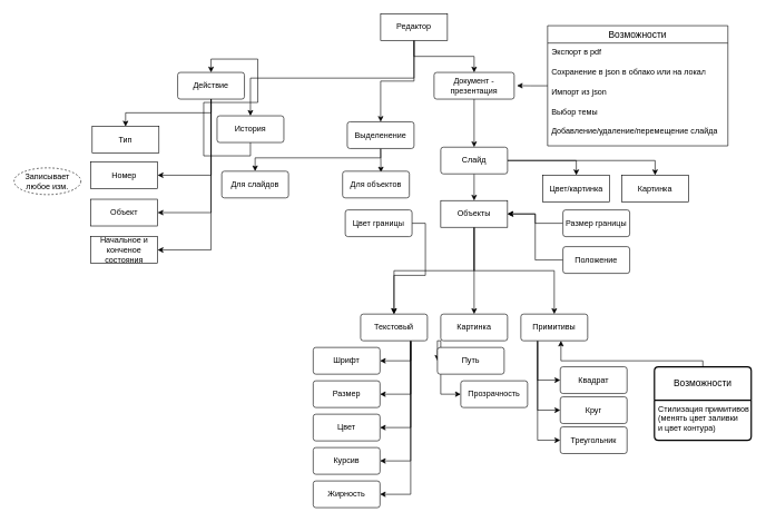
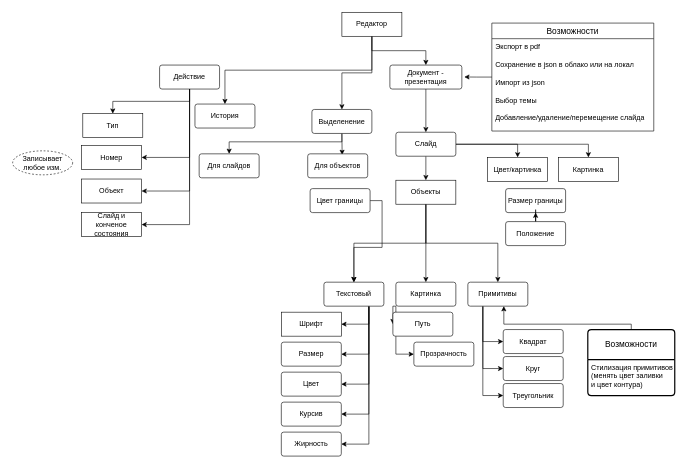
  <mxCell id="0" />
  <mxCell id="1" parent="0" />
  <mxCell id="2" style="edgeStyle=orthogonalEdgeStyle;rounded=0;orthogonalLoop=1;jettySize=auto;html=1;" parent="1" source="3" target="7" edge="1"><mxGeometry relative="1" as="geometry" /></mxCell>
  <mxCell id="3" value="Документ - презентация" style="rounded=1;arcSize=10;whiteSpace=wrap;html=1;align=center;" parent="1" vertex="1"><mxGeometry x="649" y="108" width="120" height="40" as="geometry" /></mxCell>
  <mxCell id="4" value="" style="edgeStyle=orthogonalEdgeStyle;rounded=0;orthogonalLoop=1;jettySize=auto;html=1;" parent="1" source="7" target="11" edge="1"><mxGeometry relative="1" as="geometry" /></mxCell>
  <mxCell id="5" style="edgeStyle=orthogonalEdgeStyle;rounded=0;orthogonalLoop=1;jettySize=auto;html=1;exitX=1;exitY=0.5;exitDx=0;exitDy=0;entryX=0.5;entryY=0;entryDx=0;entryDy=0;" edge="1" parent="1" source="7" target="64"><mxGeometry relative="1" as="geometry" /></mxCell>
  <mxCell id="6" style="edgeStyle=orthogonalEdgeStyle;rounded=0;orthogonalLoop=1;jettySize=auto;html=1;exitX=1;exitY=0.5;exitDx=0;exitDy=0;entryX=0.5;entryY=0;entryDx=0;entryDy=0;" edge="1" parent="1" source="7" target="65"><mxGeometry relative="1" as="geometry" /></mxCell>
  <mxCell id="7" value="Слайд" style="rounded=1;arcSize=10;whiteSpace=wrap;html=1;align=center;" parent="1" vertex="1"><mxGeometry x="659" y="220" width="100" height="40" as="geometry" /></mxCell>
  <mxCell id="8" style="edgeStyle=orthogonalEdgeStyle;rounded=0;orthogonalLoop=1;jettySize=auto;html=1;exitX=0.5;exitY=1;exitDx=0;exitDy=0;entryX=0.5;entryY=0;entryDx=0;entryDy=0;" parent="1" source="11" target="17" edge="1"><mxGeometry relative="1" as="geometry" /></mxCell>
  <mxCell id="9" style="edgeStyle=orthogonalEdgeStyle;rounded=0;orthogonalLoop=1;jettySize=auto;html=1;exitX=0.5;exitY=1;exitDx=0;exitDy=0;entryX=0.5;entryY=0;entryDx=0;entryDy=0;" parent="1" source="11" target="20" edge="1"><mxGeometry relative="1" as="geometry" /></mxCell>
  <mxCell id="10" style="edgeStyle=orthogonalEdgeStyle;rounded=0;orthogonalLoop=1;jettySize=auto;html=1;exitX=0.5;exitY=1;exitDx=0;exitDy=0;entryX=0.5;entryY=0;entryDx=0;entryDy=0;" parent="1" source="11" target="24" edge="1"><mxGeometry relative="1" as="geometry" /></mxCell>
  <mxCell id="11" value="Объекты" style="whiteSpace=wrap;html=1;align=center;" parent="1" vertex="1"><mxGeometry x="659" y="300" width="100" height="40" as="geometry" /></mxCell>
  <mxCell id="12" style="edgeStyle=orthogonalEdgeStyle;rounded=0;orthogonalLoop=1;jettySize=auto;html=1;exitX=0.75;exitY=1;exitDx=0;exitDy=0;entryX=1;entryY=0.5;entryDx=0;entryDy=0;" edge="1" parent="1" source="17" target="47"><mxGeometry relative="1" as="geometry" /></mxCell>
  <mxCell id="13" style="edgeStyle=orthogonalEdgeStyle;rounded=0;orthogonalLoop=1;jettySize=auto;html=1;exitX=0.75;exitY=1;exitDx=0;exitDy=0;entryX=1;entryY=0.5;entryDx=0;entryDy=0;" edge="1" parent="1" source="17" target="48"><mxGeometry relative="1" as="geometry" /></mxCell>
  <mxCell id="14" style="edgeStyle=orthogonalEdgeStyle;rounded=0;orthogonalLoop=1;jettySize=auto;html=1;exitX=0.75;exitY=1;exitDx=0;exitDy=0;entryX=1;entryY=0.5;entryDx=0;entryDy=0;" edge="1" parent="1" source="17" target="49"><mxGeometry relative="1" as="geometry" /></mxCell>
  <mxCell id="15" style="edgeStyle=orthogonalEdgeStyle;rounded=0;orthogonalLoop=1;jettySize=auto;html=1;exitX=0.75;exitY=1;exitDx=0;exitDy=0;entryX=1;entryY=0.5;entryDx=0;entryDy=0;" edge="1" parent="1" source="17" target="50"><mxGeometry relative="1" as="geometry" /></mxCell>
  <mxCell id="16" style="edgeStyle=orthogonalEdgeStyle;rounded=0;orthogonalLoop=1;jettySize=auto;html=1;exitX=0.75;exitY=1;exitDx=0;exitDy=0;entryX=1;entryY=0.5;entryDx=0;entryDy=0;" edge="1" parent="1" source="17" target="51"><mxGeometry relative="1" as="geometry" /></mxCell>
  <mxCell id="17" value="Текстовый" style="rounded=1;arcSize=10;whiteSpace=wrap;html=1;align=center;" parent="1" vertex="1"><mxGeometry x="539" y="470" width="100" height="40" as="geometry" /></mxCell>
  <mxCell id="18" style="edgeStyle=orthogonalEdgeStyle;rounded=0;orthogonalLoop=1;jettySize=auto;html=1;exitX=0;exitY=1;exitDx=0;exitDy=0;entryX=0;entryY=0.5;entryDx=0;entryDy=0;" edge="1" parent="1" source="20" target="52"><mxGeometry relative="1" as="geometry" /></mxCell>
  <mxCell id="19" style="edgeStyle=orthogonalEdgeStyle;rounded=0;orthogonalLoop=1;jettySize=auto;html=1;exitX=0;exitY=1;exitDx=0;exitDy=0;entryX=0;entryY=0.5;entryDx=0;entryDy=0;" edge="1" parent="1" source="20" target="53"><mxGeometry relative="1" as="geometry" /></mxCell>
  <mxCell id="20" value="Картинка" style="rounded=1;arcSize=10;whiteSpace=wrap;html=1;align=center;" parent="1" vertex="1"><mxGeometry x="659" y="470" width="100" height="40" as="geometry" /></mxCell>
  <mxCell id="21" style="edgeStyle=orthogonalEdgeStyle;rounded=0;orthogonalLoop=1;jettySize=auto;html=1;exitX=0.25;exitY=1;exitDx=0;exitDy=0;entryX=0;entryY=0.5;entryDx=0;entryDy=0;" edge="1" parent="1" source="24" target="44"><mxGeometry relative="1" as="geometry" /></mxCell>
  <mxCell id="22" style="edgeStyle=orthogonalEdgeStyle;rounded=0;orthogonalLoop=1;jettySize=auto;html=1;exitX=0.25;exitY=1;exitDx=0;exitDy=0;entryX=0;entryY=0.5;entryDx=0;entryDy=0;" edge="1" parent="1" source="24" target="45"><mxGeometry relative="1" as="geometry" /></mxCell>
  <mxCell id="23" style="edgeStyle=orthogonalEdgeStyle;rounded=0;orthogonalLoop=1;jettySize=auto;html=1;exitX=0.25;exitY=1;exitDx=0;exitDy=0;entryX=0;entryY=0.5;entryDx=0;entryDy=0;" edge="1" parent="1" source="24" target="46"><mxGeometry relative="1" as="geometry" /></mxCell>
  <mxCell id="24" value="Примитивы" style="rounded=1;arcSize=10;whiteSpace=wrap;html=1;align=center;" parent="1" vertex="1"><mxGeometry x="779" y="470" width="100" height="40" as="geometry" /></mxCell>
  <mxCell id="25" style="edgeStyle=orthogonalEdgeStyle;rounded=0;orthogonalLoop=1;jettySize=auto;html=1;entryX=1.034;entryY=0.496;entryDx=0;entryDy=0;entryPerimeter=0;" parent="1" source="26" target="3" edge="1"><mxGeometry relative="1" as="geometry" /></mxCell>
  <mxCell id="26" value="Возможности" style="swimlane;fontStyle=0;childLayout=stackLayout;horizontal=1;startSize=26;horizontalStack=0;resizeParent=1;resizeParentMax=0;resizeLast=0;collapsible=1;marginBottom=0;align=center;fontSize=14;" parent="1" vertex="1"><mxGeometry x="819" y="38" width="270" height="180" as="geometry" /></mxCell>
  <mxCell id="27" value="Экспорт в pdf" style="text;strokeColor=none;fillColor=none;spacingLeft=4;spacingRight=4;overflow=hidden;rotatable=0;points=[[0,0.5],[1,0.5]];portConstraint=eastwest;fontSize=12;whiteSpace=wrap;html=1;" parent="26" vertex="1"><mxGeometry y="26" width="270" height="30" as="geometry" /></mxCell>
  <mxCell id="28" value="Сохранение в json в облако или на локал" style="text;strokeColor=none;fillColor=none;spacingLeft=4;spacingRight=4;overflow=hidden;rotatable=0;points=[[0,0.5],[1,0.5]];portConstraint=eastwest;fontSize=12;whiteSpace=wrap;html=1;" parent="26" vertex="1"><mxGeometry y="56" width="270" height="30" as="geometry" /></mxCell>
  <mxCell id="29" value="Импорт из json&lt;br&gt;&lt;br&gt;Выбор темы&lt;br&gt;&lt;br&gt;Добавление/удаление/перемещение слайда" style="text;strokeColor=none;fillColor=none;spacingLeft=4;spacingRight=4;overflow=hidden;rotatable=0;points=[[0,0.5],[1,0.5]];portConstraint=eastwest;fontSize=12;whiteSpace=wrap;html=1;" parent="26" vertex="1"><mxGeometry y="86" width="270" height="94" as="geometry" /></mxCell>
  <mxCell id="30" style="edgeStyle=orthogonalEdgeStyle;rounded=0;orthogonalLoop=1;jettySize=auto;html=1;" edge="1" parent="1" source="31"><mxGeometry relative="1" as="geometry"><mxPoint x="839" y="510" as="targetPoint" /><Array as="points"><mxPoint x="1052" y="540" /><mxPoint x="839" y="540" /><mxPoint x="839" y="510" /></Array></mxGeometry></mxCell>
  <mxCell id="31" value="Возможности" style="swimlane;childLayout=stackLayout;horizontal=1;startSize=50;horizontalStack=0;rounded=1;fontSize=14;fontStyle=0;strokeWidth=2;resizeParent=0;resizeLast=1;shadow=0;dashed=0;align=center;arcSize=4;whiteSpace=wrap;html=1;" parent="1" vertex="1"><mxGeometry x="979" y="549" width="145" height="110" as="geometry" /></mxCell>
  <mxCell id="32" value="Стилизация примитивов&lt;br&gt;(менять цвет заливки &lt;br&gt;и цвет контура)&lt;br&gt;" style="align=left;strokeColor=none;fillColor=none;spacingLeft=4;fontSize=12;verticalAlign=top;resizable=0;rotatable=0;part=1;html=1;" parent="31" vertex="1"><mxGeometry y="50" width="145" height="60" as="geometry" /></mxCell>
  <mxCell id="33" style="edgeStyle=orthogonalEdgeStyle;rounded=0;orthogonalLoop=1;jettySize=auto;html=1;exitX=0.5;exitY=1;exitDx=0;exitDy=0;entryX=0.5;entryY=0;entryDx=0;entryDy=0;" edge="1" parent="1" source="36" target="3"><mxGeometry relative="1" as="geometry" /></mxCell>
  <mxCell id="34" style="edgeStyle=orthogonalEdgeStyle;rounded=0;orthogonalLoop=1;jettySize=auto;html=1;exitX=0.5;exitY=1;exitDx=0;exitDy=0;entryX=0.5;entryY=0;entryDx=0;entryDy=0;" edge="1" parent="1" source="36" target="38"><mxGeometry relative="1" as="geometry" /></mxCell>
  <mxCell id="35" style="edgeStyle=orthogonalEdgeStyle;rounded=0;orthogonalLoop=1;jettySize=auto;html=1;exitX=0.5;exitY=1;exitDx=0;exitDy=0;" edge="1" parent="1" source="36" target="56"><mxGeometry relative="1" as="geometry" /></mxCell>
  <mxCell id="36" value="Редактор" style="whiteSpace=wrap;html=1;align=center;" vertex="1" parent="1"><mxGeometry x="569" y="20" width="100" height="40" as="geometry" /></mxCell>
- <mxCell id="37" style="edgeStyle=orthogonalEdgeStyle;rounded=0;orthogonalLoop=1;jettySize=auto;html=1;exitX=0.5;exitY=1;exitDx=0;exitDy=0;entryX=0.5;entryY=0;entryDx=0;entryDy=0;" edge="1" parent="1" source="38" target="43"><mxGeometry relative="1" as="geometry" /></mxCell>
  <mxCell id="38" value="История" style="rounded=1;arcSize=10;whiteSpace=wrap;html=1;align=center;" vertex="1" parent="1"><mxGeometry x="324" y="173" width="100" height="40" as="geometry" /></mxCell>
  <mxCell id="39" style="edgeStyle=orthogonalEdgeStyle;rounded=0;orthogonalLoop=1;jettySize=auto;html=1;exitX=0.5;exitY=1;exitDx=0;exitDy=0;" edge="1" parent="1" source="43" target="62"><mxGeometry relative="1" as="geometry" /></mxCell>
  <mxCell id="40" style="edgeStyle=orthogonalEdgeStyle;rounded=0;orthogonalLoop=1;jettySize=auto;html=1;exitX=0.5;exitY=1;exitDx=0;exitDy=0;entryX=1;entryY=0.5;entryDx=0;entryDy=0;" edge="1" parent="1" source="43" target="60"><mxGeometry relative="1" as="geometry" /></mxCell>
  <mxCell id="41" style="edgeStyle=orthogonalEdgeStyle;rounded=0;orthogonalLoop=1;jettySize=auto;html=1;exitX=0.5;exitY=1;exitDx=0;exitDy=0;entryX=1;entryY=0.5;entryDx=0;entryDy=0;" edge="1" parent="1" source="43" target="61"><mxGeometry relative="1" as="geometry" /></mxCell>
  <mxCell id="42" style="edgeStyle=orthogonalEdgeStyle;rounded=0;orthogonalLoop=1;jettySize=auto;html=1;exitX=0.5;exitY=1;exitDx=0;exitDy=0;entryX=1;entryY=0.5;entryDx=0;entryDy=0;" edge="1" parent="1" source="43" target="63"><mxGeometry relative="1" as="geometry" /></mxCell>
  <mxCell id="43" value="Действие" style="rounded=1;arcSize=10;whiteSpace=wrap;html=1;align=center;" vertex="1" parent="1"><mxGeometry x="265" y="108" width="100" height="40" as="geometry" /></mxCell>
  <mxCell id="44" value="Квадрат" style="rounded=1;arcSize=10;whiteSpace=wrap;html=1;align=center;" vertex="1" parent="1"><mxGeometry x="838" y="549" width="100" height="40" as="geometry" /></mxCell>
  <mxCell id="45" value="Круг" style="rounded=1;arcSize=10;whiteSpace=wrap;html=1;align=center;" vertex="1" parent="1"><mxGeometry x="838" y="594" width="100" height="40" as="geometry" /></mxCell>
  <mxCell id="46" value="Треугольник" style="rounded=1;arcSize=10;whiteSpace=wrap;html=1;align=center;" vertex="1" parent="1"><mxGeometry x="838" y="639" width="100" height="40" as="geometry" /></mxCell>
- <mxCell id="47" value="Шрифт" style="rounded=1;arcSize=10;whiteSpace=wrap;html=1;align=center;" vertex="1" parent="1"><mxGeometry x="468" y="520" width="100" height="40" as="geometry" /></mxCell>
+ <mxCell id="47" value="Шрифт" style="arcSize=10;whiteSpace=wrap;html=1;align=center;rounded=0;" vertex="1" parent="1"><mxGeometry x="468" y="520" width="100" height="40" as="geometry" /></mxCell>
  <mxCell id="48" value="Размер" style="rounded=1;arcSize=10;whiteSpace=wrap;html=1;align=center;" vertex="1" parent="1"><mxGeometry x="468" y="570" width="100" height="40" as="geometry" /></mxCell>
  <mxCell id="49" value="Цвет" style="rounded=1;arcSize=10;whiteSpace=wrap;html=1;align=center;" vertex="1" parent="1"><mxGeometry x="468" y="620" width="100" height="40" as="geometry" /></mxCell>
  <mxCell id="50" value="Курсив" style="rounded=1;arcSize=10;whiteSpace=wrap;html=1;align=center;" vertex="1" parent="1"><mxGeometry x="468" y="670" width="100" height="40" as="geometry" /></mxCell>
  <mxCell id="51" value="Жирность" style="rounded=1;arcSize=10;whiteSpace=wrap;html=1;align=center;" vertex="1" parent="1"><mxGeometry x="468" y="720" width="100" height="40" as="geometry" /></mxCell>
  <mxCell id="52" value="Путь" style="rounded=1;arcSize=10;whiteSpace=wrap;html=1;align=center;" vertex="1" parent="1"><mxGeometry x="654" y="520" width="100" height="40" as="geometry" /></mxCell>
  <mxCell id="53" value="Прозрачность" style="rounded=1;arcSize=10;whiteSpace=wrap;html=1;align=center;" vertex="1" parent="1"><mxGeometry x="689" y="570" width="100" height="40" as="geometry" /></mxCell>
  <mxCell id="54" style="edgeStyle=orthogonalEdgeStyle;rounded=0;orthogonalLoop=1;jettySize=auto;html=1;exitX=0.5;exitY=1;exitDx=0;exitDy=0;entryX=0.574;entryY=0.045;entryDx=0;entryDy=0;entryPerimeter=0;" edge="1" parent="1" source="56" target="59"><mxGeometry relative="1" as="geometry" /></mxCell>
  <mxCell id="55" style="edgeStyle=orthogonalEdgeStyle;rounded=0;orthogonalLoop=1;jettySize=auto;html=1;exitX=0.5;exitY=1;exitDx=0;exitDy=0;entryX=0.5;entryY=0;entryDx=0;entryDy=0;" edge="1" parent="1" source="56" target="58"><mxGeometry relative="1" as="geometry"><Array as="points"><mxPoint x="569" y="236" /><mxPoint x="381" y="236" /></Array></mxGeometry></mxCell>
  <mxCell id="56" value="Выделенение" style="rounded=1;arcSize=10;whiteSpace=wrap;html=1;align=center;" vertex="1" parent="1"><mxGeometry x="519" y="182" width="100" height="40" as="geometry" /></mxCell>
  <mxCell id="57" value="Записывает любое изм." style="ellipse;whiteSpace=wrap;html=1;align=center;dashed=1;" vertex="1" parent="1"><mxGeometry x="20" y="251" width="100" height="40" as="geometry" /></mxCell>
  <mxCell id="58" value="Для слайдов" style="rounded=1;arcSize=10;whiteSpace=wrap;html=1;align=center;" vertex="1" parent="1"><mxGeometry x="331" y="256" width="100" height="40" as="geometry" /></mxCell>
  <mxCell id="59" value="Для объектов" style="rounded=1;arcSize=10;whiteSpace=wrap;html=1;align=center;" vertex="1" parent="1"><mxGeometry x="512" y="256" width="100" height="40" as="geometry" /></mxCell>
  <mxCell id="60" value="Номер" style="whiteSpace=wrap;html=1;align=center;" vertex="1" parent="1"><mxGeometry x="135" y="242" width="100" height="40" as="geometry" /></mxCell>
  <mxCell id="61" value="Объект" style="whiteSpace=wrap;html=1;align=center;" vertex="1" parent="1"><mxGeometry x="135" y="298" width="100" height="40" as="geometry" /></mxCell>
  <mxCell id="62" value="Тип" style="whiteSpace=wrap;html=1;align=center;" vertex="1" parent="1"><mxGeometry x="137" y="189" width="100" height="40" as="geometry" /></mxCell>
- <mxCell id="63" value="Начальное и конченое состояния" style="whiteSpace=wrap;html=1;align=center;" vertex="1" parent="1"><mxGeometry x="135" y="354" width="100" height="40" as="geometry" /></mxCell>
+ <mxCell id="63" value="Слайд и конченое состояния" style="whiteSpace=wrap;html=1;align=center;" vertex="1" parent="1"><mxGeometry x="135" y="354" width="100" height="40" as="geometry" /></mxCell>
  <mxCell id="64" value="Цвет/картинка" style="whiteSpace=wrap;html=1;align=center;" vertex="1" parent="1"><mxGeometry x="812" y="262" width="100" height="40" as="geometry" /></mxCell>
  <mxCell id="65" value="Картинка" style="whiteSpace=wrap;html=1;align=center;" vertex="1" parent="1"><mxGeometry x="930" y="262" width="100" height="40" as="geometry" /></mxCell>
- <mxCell id="66" style="edgeStyle=orthogonalEdgeStyle;rounded=0;orthogonalLoop=1;jettySize=auto;html=1;entryX=1;entryY=0.5;entryDx=0;entryDy=0;" edge="1" parent="1" source="67" target="11"><mxGeometry relative="1" as="geometry" /></mxCell>
  <mxCell id="67" value="Размер границы" style="rounded=1;arcSize=10;whiteSpace=wrap;html=1;align=center;" vertex="1" parent="1"><mxGeometry x="842" y="314" width="100" height="40" as="geometry" /></mxCell>
  <mxCell id="68" style="edgeStyle=orthogonalEdgeStyle;rounded=0;orthogonalLoop=1;jettySize=auto;html=1;exitX=1;exitY=0.5;exitDx=0;exitDy=0;" edge="1" parent="1" source="69" target="17"><mxGeometry relative="1" as="geometry" /></mxCell>
  <mxCell id="69" value="Цвет границы" style="rounded=1;arcSize=10;whiteSpace=wrap;html=1;align=center;" vertex="1" parent="1"><mxGeometry x="516" y="314" width="100" height="40" as="geometry" /></mxCell>
- <mxCell id="70" style="edgeStyle=orthogonalEdgeStyle;rounded=0;orthogonalLoop=1;jettySize=auto;html=1;entryX=1;entryY=0.5;entryDx=0;entryDy=0;" edge="1" parent="1" source="71" target="11"><mxGeometry relative="1" as="geometry" /></mxCell>
+ <mxCell id="70" style="edgeStyle=orthogonalEdgeStyle;rounded=0;orthogonalLoop=1;jettySize=auto;html=1;" edge="1" parent="1" source="71" target="67"><mxGeometry relative="1" as="geometry" /></mxCell>
  <mxCell id="71" value="Положение" style="rounded=1;arcSize=10;whiteSpace=wrap;html=1;align=center;" vertex="1" parent="1"><mxGeometry x="842" y="369" width="100" height="40" as="geometry" /></mxCell>
